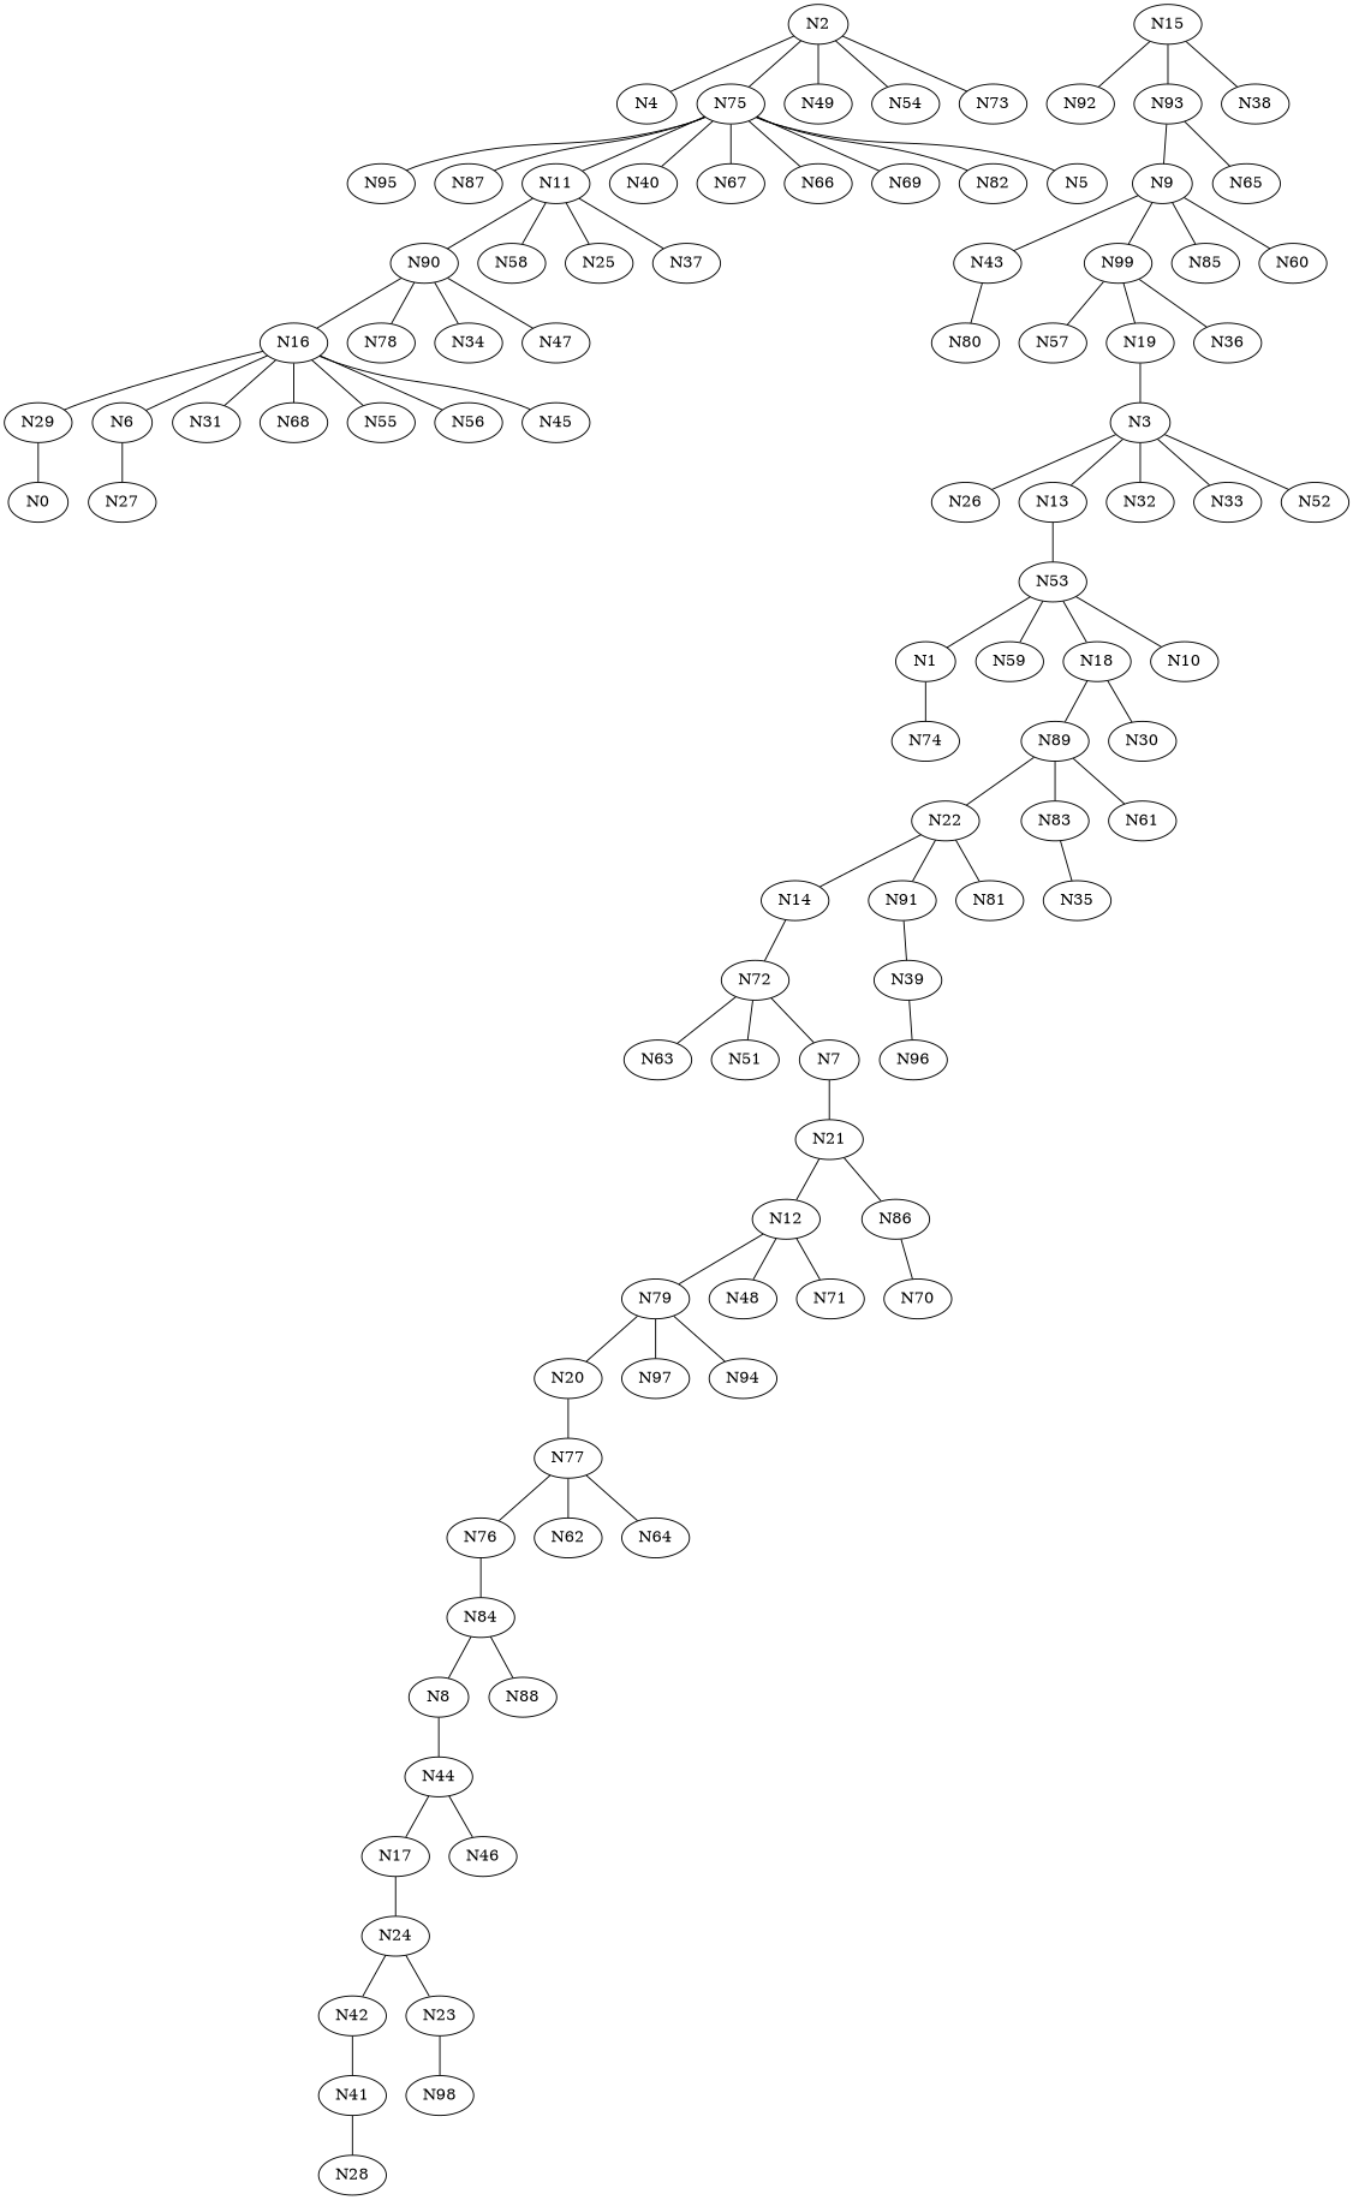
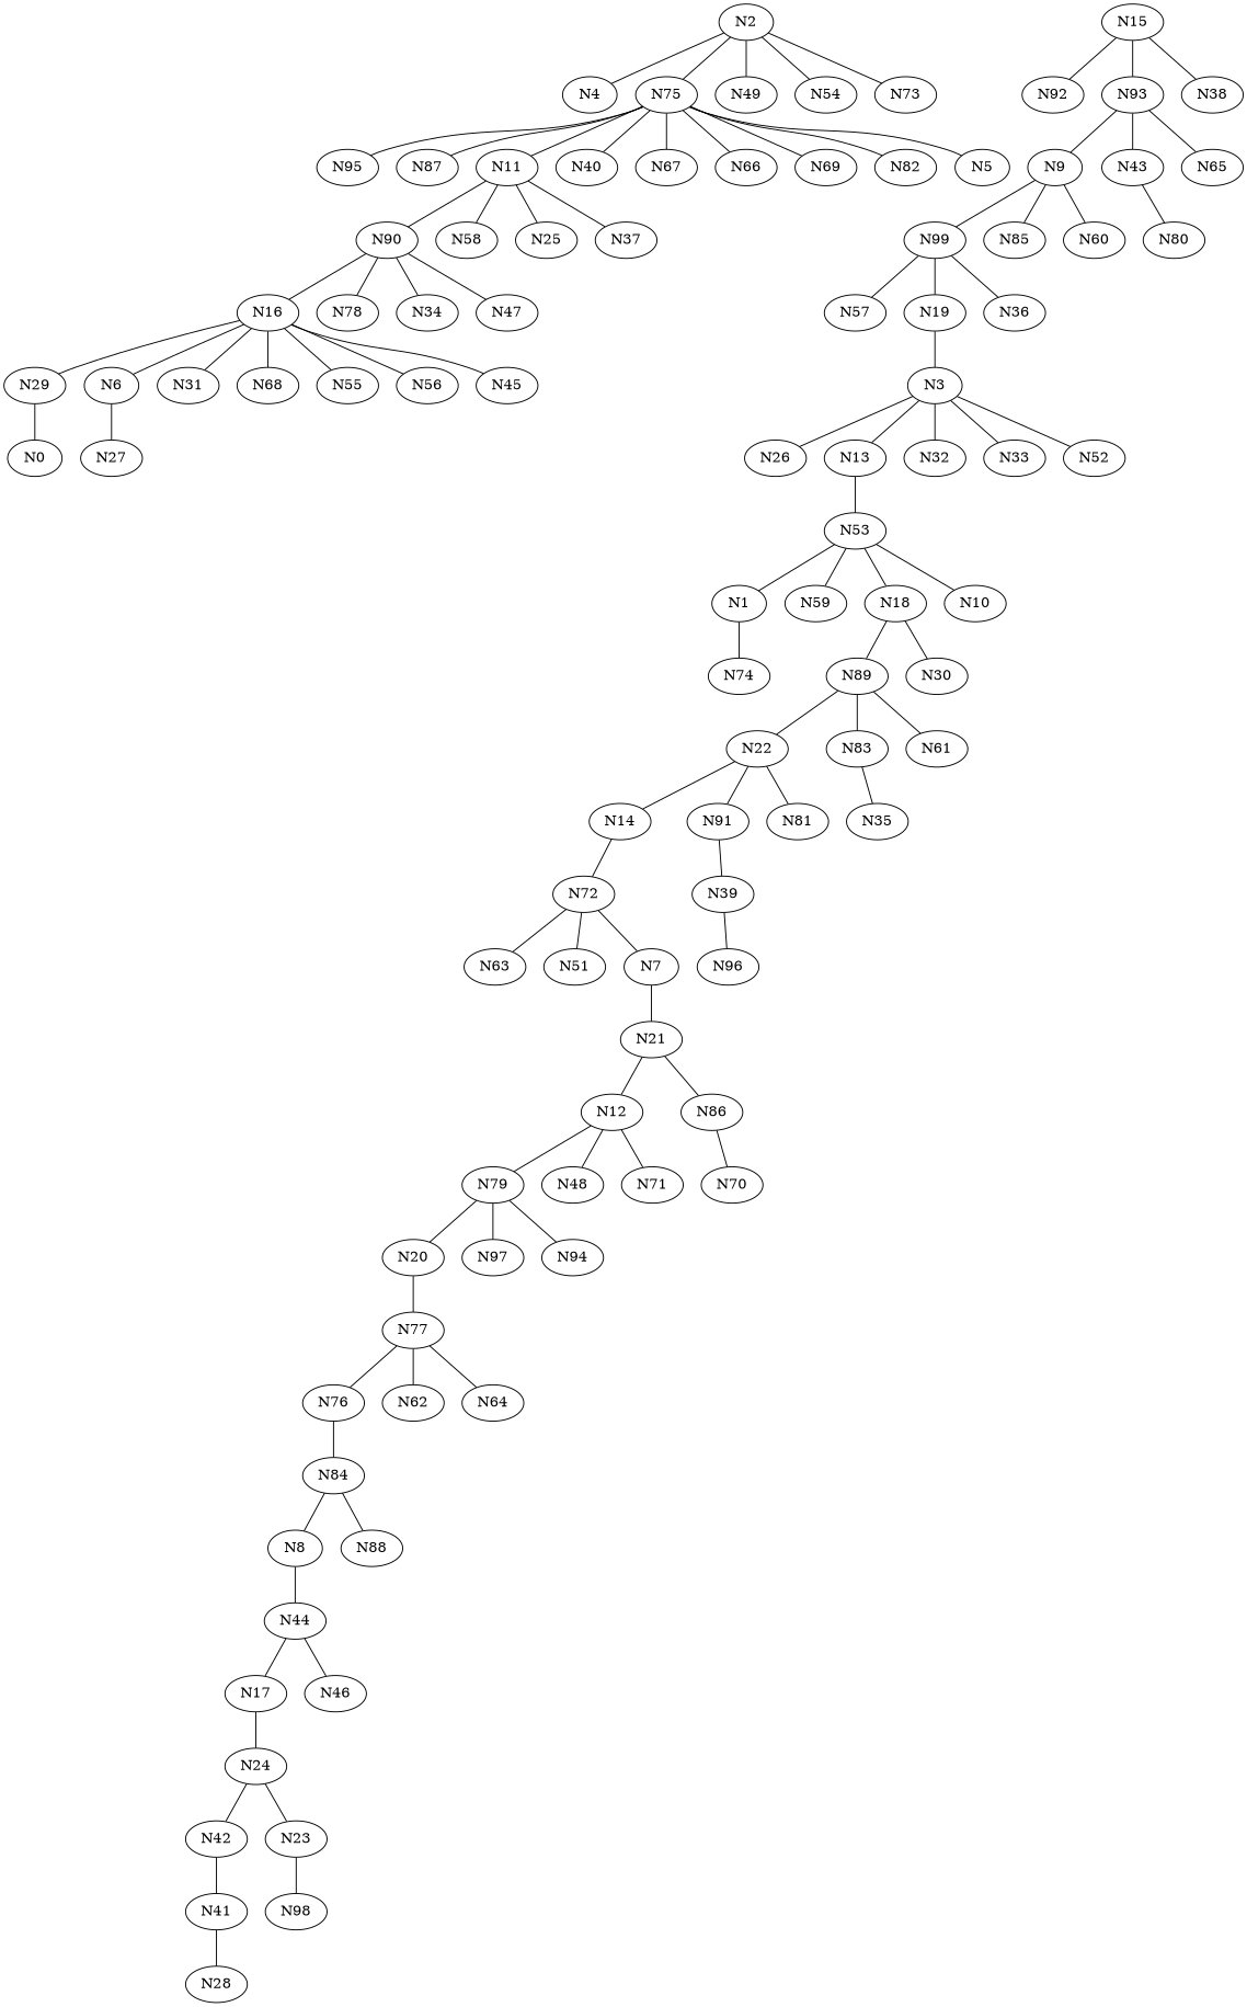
  graph {
    edge [weight=1]
    N16
    N29
    N6
    N31
    N68
    N55
    N56
    N45
    N0
    N27
    N15
    N92
    N93
    N38
    N8
    N44
    N17
    N46
    N24
    N9
    N43
    N99
    N85
    N60
    N80
    N57
    N19
    N36
    N2
    N4
    N75
    N49
    N54
    N73
    N95
    N87
    N11
    N40
    N67
    N66
    N69
    N82
    N5
    N90
    N58
    N25
    N37
    N12
    N79
    N48
    N71
    N20
    N97
    N94
    N77
    N3
    N86
    N70
    N72
    N63
    N51
    N7
    N21
    N1
    N74
    N78
    N34
    N47
    N89
    N22
    N83
    N61
    N14
    N91
    N81
    N35
    N39
    N65
    N53
    N59
    N18
    N10
    N30
    N42
    N23
    N41
    N98
    N28
    N26
    N13
    N32
    N33
    N52
    N76
    N62
    N64
    N84
    N88
    N96
    N16 -- N29
    N16 -- N6
    N16 -- N31
    N16 -- N68
    N16 -- N55
    N16 -- N56
    N16 -- N45
    N29 -- N0
    N6 -- N27
    N15 -- N92
    N15 -- N93
    N15 -- N38
    N93 -- N9
    N93 -- N65
    N8 -- N44
    N44 -- N17
    N44 -- N46
    N17 -- N24
    N24 -- N42
    N24 -- N23
-   N9 -- N43
+   N93 -- N43
    N9 -- N99
    N9 -- N85
    N9 -- N60
    N43 -- N80
    N99 -- N57
    N99 -- N19
    N99 -- N36
    N19 -- N3
    N2 -- N4
    N2 -- N75
    N2 -- N49
    N2 -- N54
    N2 -- N73
    N75 -- N95
    N75 -- N87
    N75 -- N11
    N75 -- N40
    N75 -- N67
    N75 -- N66
    N75 -- N69
    N75 -- N82
    N75 -- N5
    N11 -- N90
    N11 -- N58
    N11 -- N25
    N11 -- N37
    N90 -- N16
    N90 -- N78
    N90 -- N34
    N90 -- N47
    N12 -- N79
    N12 -- N48
    N12 -- N71
    N79 -- N20
    N79 -- N97
    N79 -- N94
    N20 -- N77
    N77 -- N76
    N77 -- N62
    N77 -- N64
    N3 -- N26
    N3 -- N13
    N3 -- N32
    N3 -- N33
    N3 -- N52
    N86 -- N70
    N72 -- N63
    N72 -- N51
    N72 -- N7
    N7 -- N21
    N21 -- N12
    N21 -- N86
    N1 -- N74
    N89 -- N22
    N89 -- N83
    N89 -- N61
    N22 -- N14
    N22 -- N91
    N22 -- N81
    N83 -- N35
    N14 -- N72
    N91 -- N39
    N39 -- N96
    N53 -- N1
    N53 -- N59
    N53 -- N18
    N53 -- N10
    N18 -- N89
    N18 -- N30
    N42 -- N41
    N23 -- N98
    N41 -- N28
    N13 -- N53
    N76 -- N84
    N84 -- N8
    N84 -- N88
  }
